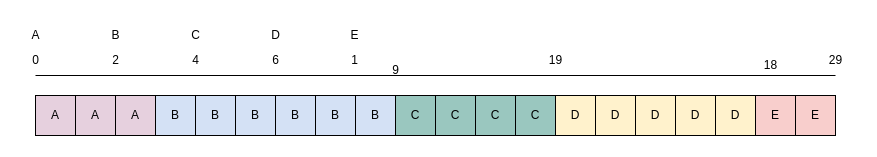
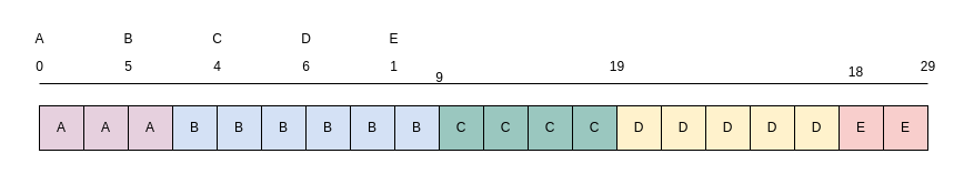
  <mxCell id="0" />
  <mxCell id="1" parent="0" />
  <mxCell id="2" value="A" style="whiteSpace=wrap;html=1;aspect=fixed;fillColor=#E6D0DE;" parent="1" vertex="1"><mxGeometry x="35" y="95" width="40" height="40" as="geometry" /></mxCell>
  <mxCell id="3" value="" style="endArrow=none;html=1;rounded=0;" parent="1" edge="1"><mxGeometry width="50" height="50" relative="1" as="geometry"><mxPoint x="35" y="75" as="sourcePoint" /><mxPoint x="835" y="75" as="targetPoint" /></mxGeometry></mxCell>
  <mxCell id="4" value="0" style="text;html=1;align=center;verticalAlign=middle;resizable=0;points=[];autosize=1;strokeColor=none;fillColor=none;" parent="1" vertex="1"><mxGeometry x="20" y="45" width="30" height="30" as="geometry" /></mxCell>
  <mxCell id="5" value="A" style="whiteSpace=wrap;html=1;aspect=fixed;fillColor=#E6D0DE;" parent="1" vertex="1"><mxGeometry x="75" y="95" width="40" height="40" as="geometry" /></mxCell>
  <mxCell id="6" value="A" style="whiteSpace=wrap;html=1;aspect=fixed;fillColor=#E6D0DE;" parent="1" vertex="1"><mxGeometry x="115" y="95" width="40" height="40" as="geometry" /></mxCell>
  <mxCell id="7" value="B" style="whiteSpace=wrap;html=1;aspect=fixed;fillColor=#D4E1F5;" parent="1" vertex="1"><mxGeometry x="155" y="95" width="40" height="40" as="geometry" /></mxCell>
  <mxCell id="8" value="9" style="text;html=1;align=center;verticalAlign=middle;resizable=0;points=[];autosize=1;strokeColor=none;fillColor=none;" parent="1" vertex="1"><mxGeometry x="380" y="55" width="30" height="30" as="geometry" /></mxCell>
  <mxCell id="9" value="B" style="whiteSpace=wrap;html=1;aspect=fixed;fillColor=#D4E1F5;" parent="1" vertex="1"><mxGeometry x="195" y="95" width="40" height="40" as="geometry" /></mxCell>
  <mxCell id="10" value="B" style="whiteSpace=wrap;html=1;aspect=fixed;fillColor=#D4E1F5;" parent="1" vertex="1"><mxGeometry x="235" y="95" width="40" height="40" as="geometry" /></mxCell>
  <mxCell id="11" value="B" style="whiteSpace=wrap;html=1;aspect=fixed;fillColor=#D4E1F5;" parent="1" vertex="1"><mxGeometry x="275" y="95" width="40" height="40" as="geometry" /></mxCell>
  <mxCell id="12" value="B" style="whiteSpace=wrap;html=1;aspect=fixed;fillColor=#D4E1F5;" parent="1" vertex="1"><mxGeometry x="315" y="95" width="40" height="40" as="geometry" /></mxCell>
  <mxCell id="13" value="B" style="whiteSpace=wrap;html=1;aspect=fixed;fillColor=#D4E1F5;" parent="1" vertex="1"><mxGeometry x="355" y="95" width="40" height="40" as="geometry" /></mxCell>
  <mxCell id="14" value="A" style="text;html=1;align=center;verticalAlign=middle;resizable=0;points=[];autosize=1;strokeColor=none;fillColor=none;" parent="1" vertex="1"><mxGeometry x="20" y="20" width="30" height="30" as="geometry" /></mxCell>
  <mxCell id="15" value="4" style="text;html=1;align=center;verticalAlign=middle;resizable=0;points=[];autosize=1;strokeColor=none;fillColor=none;" parent="1" vertex="1"><mxGeometry x="180" y="45" width="30" height="30" as="geometry" /></mxCell>
  <mxCell id="16" value="C" style="text;html=1;align=center;verticalAlign=middle;resizable=0;points=[];autosize=1;strokeColor=none;fillColor=none;" parent="1" vertex="1"><mxGeometry x="180" y="20" width="30" height="30" as="geometry" /></mxCell>
  <mxCell id="17" value="6" style="text;html=1;align=center;verticalAlign=middle;resizable=0;points=[];autosize=1;strokeColor=none;fillColor=none;" parent="1" vertex="1"><mxGeometry x="260" y="45" width="30" height="30" as="geometry" /></mxCell>
  <mxCell id="18" value="D" style="text;html=1;align=center;verticalAlign=middle;resizable=0;points=[];autosize=1;strokeColor=none;fillColor=none;" parent="1" vertex="1"><mxGeometry x="260" y="20" width="30" height="30" as="geometry" /></mxCell>
  <mxCell id="19" value="1" style="text;html=1;align=center;verticalAlign=middle;resizable=0;points=[];autosize=1;strokeColor=none;fillColor=none;" parent="1" vertex="1"><mxGeometry x="339" y="45" width="30" height="30" as="geometry" /></mxCell>
  <mxCell id="20" value="E" style="text;html=1;align=center;verticalAlign=middle;resizable=0;points=[];autosize=1;strokeColor=none;fillColor=none;" parent="1" vertex="1"><mxGeometry x="339" y="20" width="30" height="30" as="geometry" /></mxCell>
- <mxCell id="21" value="2" style="text;html=1;align=center;verticalAlign=middle;resizable=0;points=[];autosize=1;strokeColor=none;fillColor=none;" parent="1" vertex="1"><mxGeometry x="100" y="45" width="30" height="30" as="geometry" /></mxCell>
+ <mxCell id="21" value="5" style="text;html=1;align=center;verticalAlign=middle;resizable=0;points=[];autosize=1;strokeColor=none;fillColor=none;" parent="1" vertex="1"><mxGeometry x="100" y="45" width="30" height="30" as="geometry" /></mxCell>
  <mxCell id="22" value="B" style="text;html=1;align=center;verticalAlign=middle;resizable=0;points=[];autosize=1;strokeColor=none;fillColor=none;" parent="1" vertex="1"><mxGeometry x="100" y="20" width="30" height="30" as="geometry" /></mxCell>
  <mxCell id="23" value="C" style="whiteSpace=wrap;html=1;aspect=fixed;fillColor=#9AC7BF;" parent="1" vertex="1"><mxGeometry x="395" y="95" width="40" height="40" as="geometry" /></mxCell>
  <mxCell id="24" value="C" style="whiteSpace=wrap;html=1;aspect=fixed;fillColor=#9AC7BF;" parent="1" vertex="1"><mxGeometry x="435" y="95" width="40" height="40" as="geometry" /></mxCell>
  <mxCell id="25" value="C" style="whiteSpace=wrap;html=1;aspect=fixed;fillColor=#9AC7BF;" parent="1" vertex="1"><mxGeometry x="475" y="95" width="40" height="40" as="geometry" /></mxCell>
  <mxCell id="26" value="C" style="whiteSpace=wrap;html=1;aspect=fixed;fillColor=#9AC7BF;" parent="1" vertex="1"><mxGeometry x="515" y="95" width="40" height="40" as="geometry" /></mxCell>
  <mxCell id="27" value="19" style="text;html=1;align=center;verticalAlign=middle;resizable=0;points=[];autosize=1;strokeColor=none;fillColor=none;" parent="1" vertex="1"><mxGeometry x="535" y="45" width="40" height="30" as="geometry" /></mxCell>
  <mxCell id="28" value="D" style="whiteSpace=wrap;html=1;aspect=fixed;fillColor=#FFF2CC;" parent="1" vertex="1"><mxGeometry x="555" y="95" width="40" height="40" as="geometry" /></mxCell>
  <mxCell id="29" value="D" style="whiteSpace=wrap;html=1;aspect=fixed;fillColor=#FFF2CC;" parent="1" vertex="1"><mxGeometry x="595" y="95" width="40" height="40" as="geometry" /></mxCell>
  <mxCell id="30" value="D" style="whiteSpace=wrap;html=1;aspect=fixed;fillColor=#FFF2CC;" parent="1" vertex="1"><mxGeometry x="635" y="95" width="40" height="40" as="geometry" /></mxCell>
  <mxCell id="31" value="D" style="whiteSpace=wrap;html=1;aspect=fixed;fillColor=#FFF2CC;" parent="1" vertex="1"><mxGeometry x="675" y="95" width="40" height="40" as="geometry" /></mxCell>
  <mxCell id="32" value="D" style="whiteSpace=wrap;html=1;aspect=fixed;fillColor=#FFF2CC;" parent="1" vertex="1"><mxGeometry x="715" y="95" width="40" height="40" as="geometry" /></mxCell>
  <mxCell id="33" value="18" style="text;html=1;align=center;verticalAlign=middle;resizable=0;points=[];autosize=1;strokeColor=none;fillColor=none;" parent="1" vertex="1"><mxGeometry x="750" y="50" width="40" height="30" as="geometry" /></mxCell>
  <mxCell id="34" value="E" style="whiteSpace=wrap;html=1;aspect=fixed;fillColor=#f8cecc;strokeColor=default;" parent="1" vertex="1"><mxGeometry x="755" y="95" width="40" height="40" as="geometry" /></mxCell>
  <mxCell id="35" value="E" style="whiteSpace=wrap;html=1;aspect=fixed;fillColor=#f8cecc;strokeColor=default;" parent="1" vertex="1"><mxGeometry x="795" y="95" width="40" height="40" as="geometry" /></mxCell>
  <mxCell id="36" value="29" style="text;html=1;align=center;verticalAlign=middle;resizable=0;points=[];autosize=1;strokeColor=none;fillColor=none;" parent="1" vertex="1"><mxGeometry x="815" y="45" width="40" height="30" as="geometry" /></mxCell>
